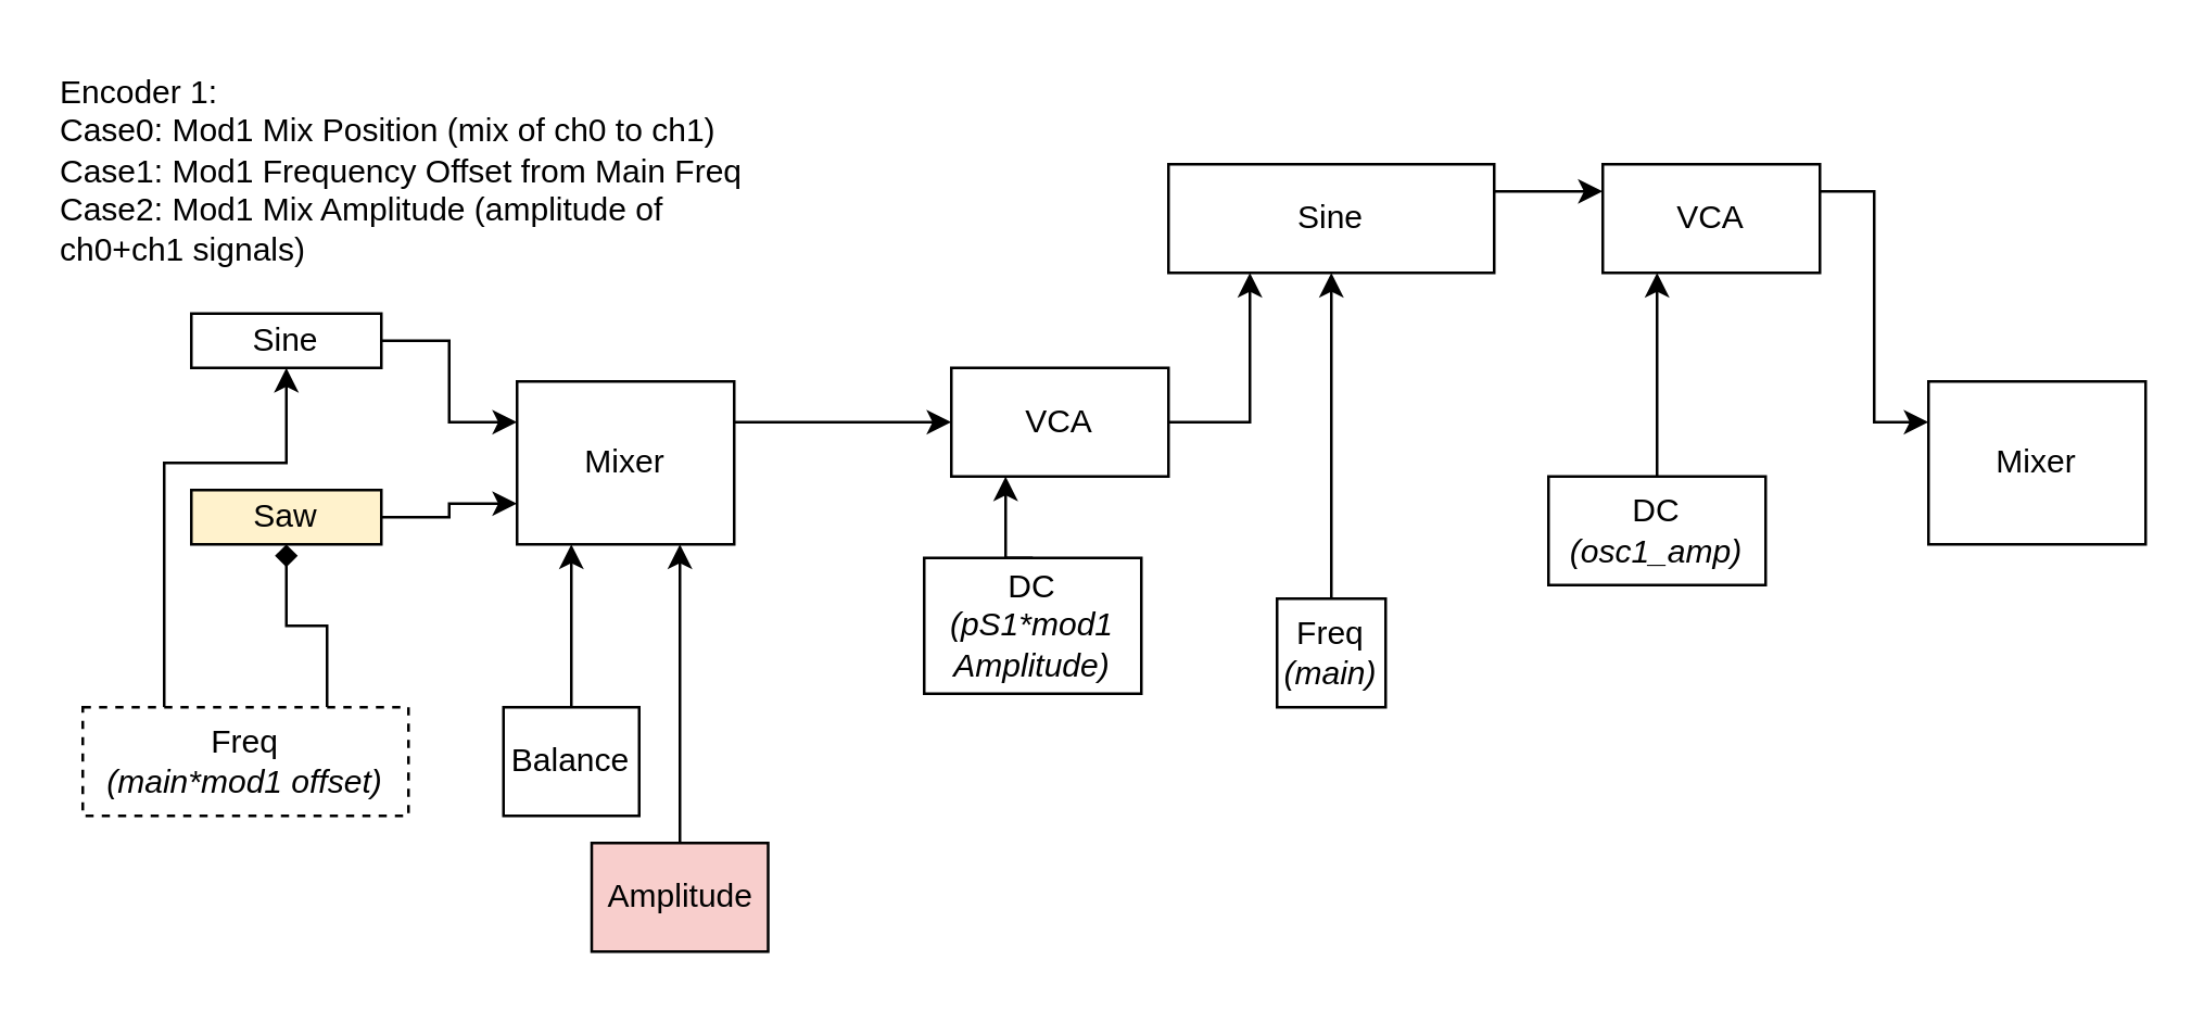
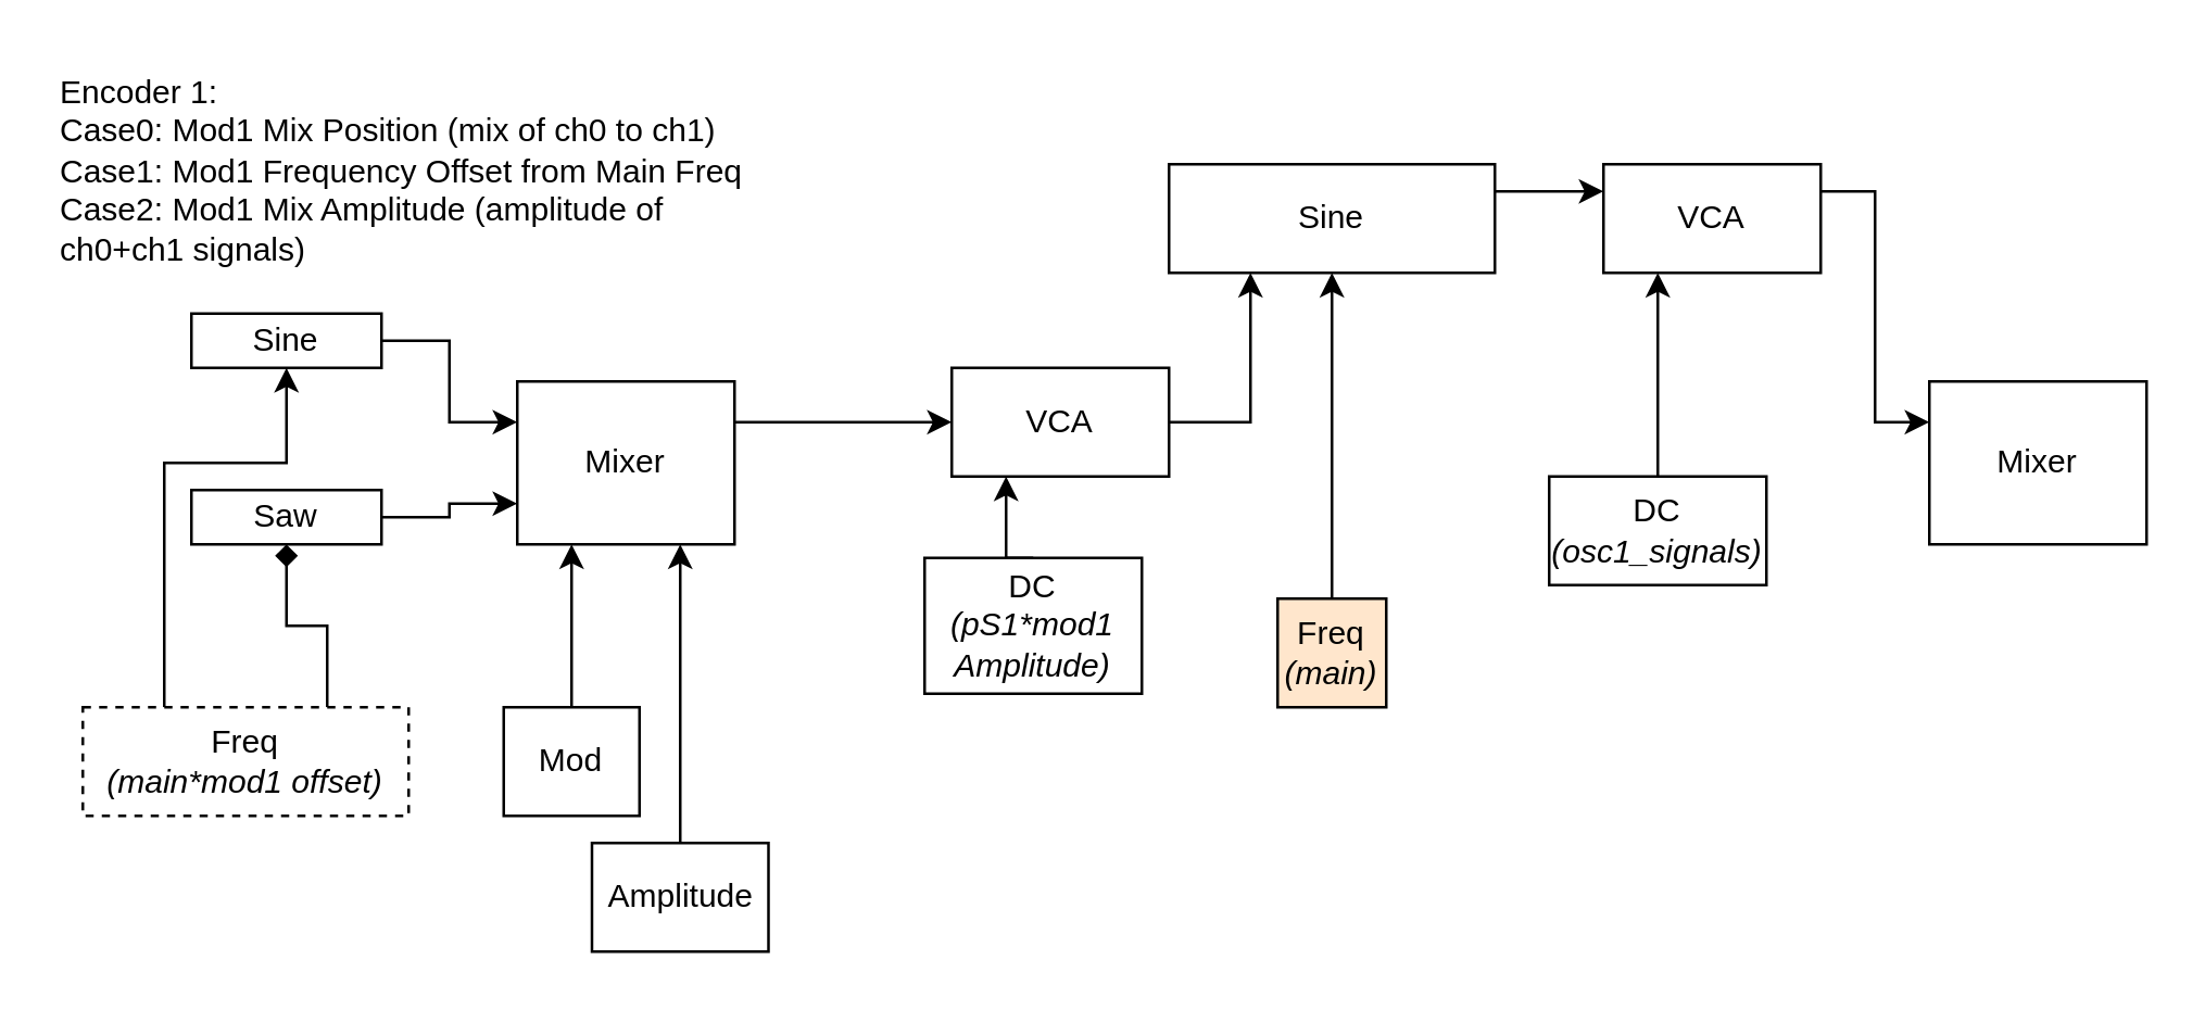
  <mxCell id="0" />
  <mxCell id="1" parent="0" />
  <mxCell id="2" style="edgeStyle=orthogonalEdgeStyle;rounded=0;orthogonalLoop=1;jettySize=auto;html=1;exitX=1;exitY=0.5;exitDx=0;exitDy=0;entryX=0;entryY=0.25;entryDx=0;entryDy=0;" edge="1" parent="1" source="3" target="7"><mxGeometry relative="1" as="geometry" /></mxCell>
  <mxCell id="3" value="&lt;div&gt;Sine&lt;/div&gt;" style="rounded=0;whiteSpace=wrap;html=1;" vertex="1" parent="1"><mxGeometry x="70" y="115" width="70" height="20" as="geometry" /></mxCell>
  <mxCell id="4" style="edgeStyle=orthogonalEdgeStyle;rounded=0;orthogonalLoop=1;jettySize=auto;html=1;exitX=1;exitY=0.5;exitDx=0;exitDy=0;entryX=0;entryY=0.75;entryDx=0;entryDy=0;" edge="1" parent="1" source="5" target="7"><mxGeometry relative="1" as="geometry" /></mxCell>
- <mxCell id="5" value="Saw" style="rounded=0;whiteSpace=wrap;html=1;fillColor=#fff2cc;" vertex="1" parent="1"><mxGeometry x="70" y="180" width="70" height="20" as="geometry" /></mxCell>
+ <mxCell id="5" value="Saw" style="rounded=0;whiteSpace=wrap;html=1;" vertex="1" parent="1"><mxGeometry x="70" y="180" width="70" height="20" as="geometry" /></mxCell>
  <mxCell id="6" style="edgeStyle=orthogonalEdgeStyle;rounded=0;orthogonalLoop=1;jettySize=auto;html=1;exitX=1;exitY=0.25;exitDx=0;exitDy=0;entryX=0;entryY=0.5;entryDx=0;entryDy=0;" edge="1" parent="1" source="7" target="9"><mxGeometry relative="1" as="geometry" /></mxCell>
  <mxCell id="7" value="Mixer" style="rounded=0;whiteSpace=wrap;html=1;" vertex="1" parent="1"><mxGeometry x="190" y="140" width="80" height="60" as="geometry" /></mxCell>
  <mxCell id="8" style="edgeStyle=orthogonalEdgeStyle;rounded=0;orthogonalLoop=1;jettySize=auto;html=1;exitX=1;exitY=0.5;exitDx=0;exitDy=0;entryX=0.25;entryY=1;entryDx=0;entryDy=0;" edge="1" parent="1" source="9" target="11"><mxGeometry relative="1" as="geometry"><Array as="points"><mxPoint x="460" y="155" /></Array></mxGeometry></mxCell>
  <mxCell id="9" value="VCA" style="rounded=0;whiteSpace=wrap;html=1;" vertex="1" parent="1"><mxGeometry x="350" y="135" width="80" height="40" as="geometry" /></mxCell>
  <mxCell id="10" style="edgeStyle=orthogonalEdgeStyle;rounded=0;orthogonalLoop=1;jettySize=auto;html=1;exitX=1;exitY=0.25;exitDx=0;exitDy=0;entryX=0;entryY=0.25;entryDx=0;entryDy=0;" edge="1" parent="1" source="11" target="13"><mxGeometry relative="1" as="geometry" /></mxCell>
  <mxCell id="11" value="Sine" style="rounded=0;whiteSpace=wrap;html=1;" vertex="1" parent="1"><mxGeometry x="430" y="60" width="120" height="40" as="geometry" /></mxCell>
  <mxCell id="12" style="edgeStyle=orthogonalEdgeStyle;rounded=0;orthogonalLoop=1;jettySize=auto;html=1;exitX=1;exitY=0.25;exitDx=0;exitDy=0;entryX=0;entryY=0.25;entryDx=0;entryDy=0;" edge="1" parent="1" source="13" target="14"><mxGeometry relative="1" as="geometry" /></mxCell>
  <mxCell id="13" value="VCA" style="rounded=0;whiteSpace=wrap;html=1;" vertex="1" parent="1"><mxGeometry x="590" y="60" width="80" height="40" as="geometry" /></mxCell>
  <mxCell id="14" value="Mixer" style="rounded=0;whiteSpace=wrap;html=1;" vertex="1" parent="1"><mxGeometry x="710" y="140" width="80" height="60" as="geometry" /></mxCell>
  <mxCell id="15" style="edgeStyle=orthogonalEdgeStyle;rounded=0;orthogonalLoop=1;jettySize=auto;html=1;exitX=0.5;exitY=0;exitDx=0;exitDy=0;entryX=0.25;entryY=1;entryDx=0;entryDy=0;" edge="1" parent="1" source="16" target="9"><mxGeometry relative="1" as="geometry" /></mxCell>
  <mxCell id="16" value="&lt;div&gt;DC&lt;/div&gt;&lt;div&gt;&lt;i&gt;(pS1*mod1 Amplitude)&lt;/i&gt;&lt;br&gt;&lt;/div&gt;" style="rounded=0;whiteSpace=wrap;html=1;" vertex="1" parent="1"><mxGeometry x="340" y="205" width="80" height="50" as="geometry" /></mxCell>
  <mxCell id="17" style="edgeStyle=orthogonalEdgeStyle;rounded=0;orthogonalLoop=1;jettySize=auto;html=1;exitX=0.5;exitY=0;exitDx=0;exitDy=0;entryX=0.25;entryY=1;entryDx=0;entryDy=0;" edge="1" parent="1" source="18" target="13"><mxGeometry relative="1" as="geometry" /></mxCell>
- <mxCell id="18" value="&lt;div&gt;DC&lt;/div&gt;&lt;div&gt;&lt;i&gt;(osc1_amp)&lt;br&gt;&lt;/i&gt;&lt;/div&gt;" style="rounded=0;whiteSpace=wrap;html=1;" vertex="1" parent="1"><mxGeometry x="570" y="175" width="80" height="40" as="geometry" /></mxCell>
+ <mxCell id="18" value="&lt;div&gt;DC&lt;/div&gt;&lt;div&gt;&lt;i&gt;(osc1_signals)&lt;br&gt;&lt;/i&gt;&lt;/div&gt;" style="rounded=0;whiteSpace=wrap;html=1;" vertex="1" parent="1"><mxGeometry x="570" y="175" width="80" height="40" as="geometry" /></mxCell>
  <mxCell id="19" style="edgeStyle=orthogonalEdgeStyle;rounded=0;orthogonalLoop=1;jettySize=auto;html=1;exitX=0.5;exitY=0;exitDx=0;exitDy=0;entryX=0.5;entryY=1;entryDx=0;entryDy=0;" edge="1" parent="1" source="20" target="11"><mxGeometry relative="1" as="geometry" /></mxCell>
- <mxCell id="20" value="&lt;div&gt;Freq&lt;/div&gt;&lt;div&gt;&lt;i&gt;(main)&lt;/i&gt;&lt;br&gt;&lt;/div&gt;" style="rounded=0;whiteSpace=wrap;html=1;" vertex="1" parent="1"><mxGeometry x="470" y="220" width="40" height="40" as="geometry" /></mxCell>
+ <mxCell id="20" value="&lt;div&gt;Freq&lt;/div&gt;&lt;div&gt;&lt;i&gt;(main)&lt;/i&gt;&lt;br&gt;&lt;/div&gt;" style="rounded=0;whiteSpace=wrap;html=1;fillColor=#ffe6cc;" vertex="1" parent="1"><mxGeometry x="470" y="220" width="40" height="40" as="geometry" /></mxCell>
  <mxCell id="21" style="edgeStyle=orthogonalEdgeStyle;rounded=0;orthogonalLoop=1;jettySize=auto;html=1;exitX=0.75;exitY=0;exitDx=0;exitDy=0;entryX=0.5;entryY=1;entryDx=0;entryDy=0;endArrow=diamond;" edge="1" parent="1" source="23" target="5"><mxGeometry relative="1" as="geometry" /></mxCell>
  <mxCell id="22" style="edgeStyle=orthogonalEdgeStyle;rounded=0;orthogonalLoop=1;jettySize=auto;html=1;exitX=0.25;exitY=0;exitDx=0;exitDy=0;entryX=0.5;entryY=1;entryDx=0;entryDy=0;" edge="1" parent="1" source="23" target="3"><mxGeometry relative="1" as="geometry"><Array as="points"><mxPoint x="60" y="170" /><mxPoint x="105" y="170" /></Array></mxGeometry></mxCell>
  <mxCell id="23" value="&lt;div&gt;Freq&lt;/div&gt;&lt;div&gt;&lt;i&gt;(main*mod1 offset)&lt;/i&gt;&lt;br&gt;&lt;/div&gt;" style="rounded=0;whiteSpace=wrap;html=1;dashed=1;" vertex="1" parent="1"><mxGeometry x="30" y="260" width="120" height="40" as="geometry" /></mxCell>
  <mxCell id="24" value="&lt;div&gt;Encoder 1: &lt;br&gt;&lt;/div&gt;&lt;div&gt;Case0: Mod1 Mix Position (mix of ch0 to ch1)&lt;br&gt;&lt;/div&gt;&lt;div&gt;Case1: Mod1 Frequency Offset from Main Freq&lt;/div&gt;&lt;div&gt;Case2: Mod1 Mix Amplitude (amplitude of ch0+ch1 signals)&lt;br&gt;&lt;/div&gt;" style="text;html=1;strokeColor=none;fillColor=none;align=left;verticalAlign=top;whiteSpace=wrap;rounded=0;" vertex="1" parent="1"><mxGeometry x="20" y="20" width="260" height="120" as="geometry" /></mxCell>
  <mxCell id="25" style="edgeStyle=orthogonalEdgeStyle;rounded=0;orthogonalLoop=1;jettySize=auto;html=1;exitX=0.5;exitY=0;exitDx=0;exitDy=0;entryX=0.25;entryY=1;entryDx=0;entryDy=0;" edge="1" parent="1" source="26" target="7"><mxGeometry relative="1" as="geometry" /></mxCell>
- <mxCell id="26" value="&lt;div&gt;Balance&lt;br&gt;&lt;/div&gt;" style="rounded=0;whiteSpace=wrap;html=1;" vertex="1" parent="1"><mxGeometry x="185" y="260" width="50" height="40" as="geometry" /></mxCell>
+ <mxCell id="26" value="&lt;div&gt;Mod&lt;br&gt;&lt;/div&gt;" style="rounded=0;whiteSpace=wrap;html=1;" vertex="1" parent="1"><mxGeometry x="185" y="260" width="50" height="40" as="geometry" /></mxCell>
  <mxCell id="27" style="edgeStyle=orthogonalEdgeStyle;rounded=0;orthogonalLoop=1;jettySize=auto;html=1;exitX=0.5;exitY=0;exitDx=0;exitDy=0;entryX=0.75;entryY=1;entryDx=0;entryDy=0;" edge="1" parent="1" source="28" target="7"><mxGeometry relative="1" as="geometry" /></mxCell>
- <mxCell id="28" value="Amplitude" style="rounded=0;whiteSpace=wrap;html=1;fillColor=#f8cecc;" vertex="1" parent="1"><mxGeometry x="217.5" y="310" width="65" height="40" as="geometry" /></mxCell>
+ <mxCell id="28" value="Amplitude" style="rounded=0;whiteSpace=wrap;html=1;" vertex="1" parent="1"><mxGeometry x="217.5" y="310" width="65" height="40" as="geometry" /></mxCell>
